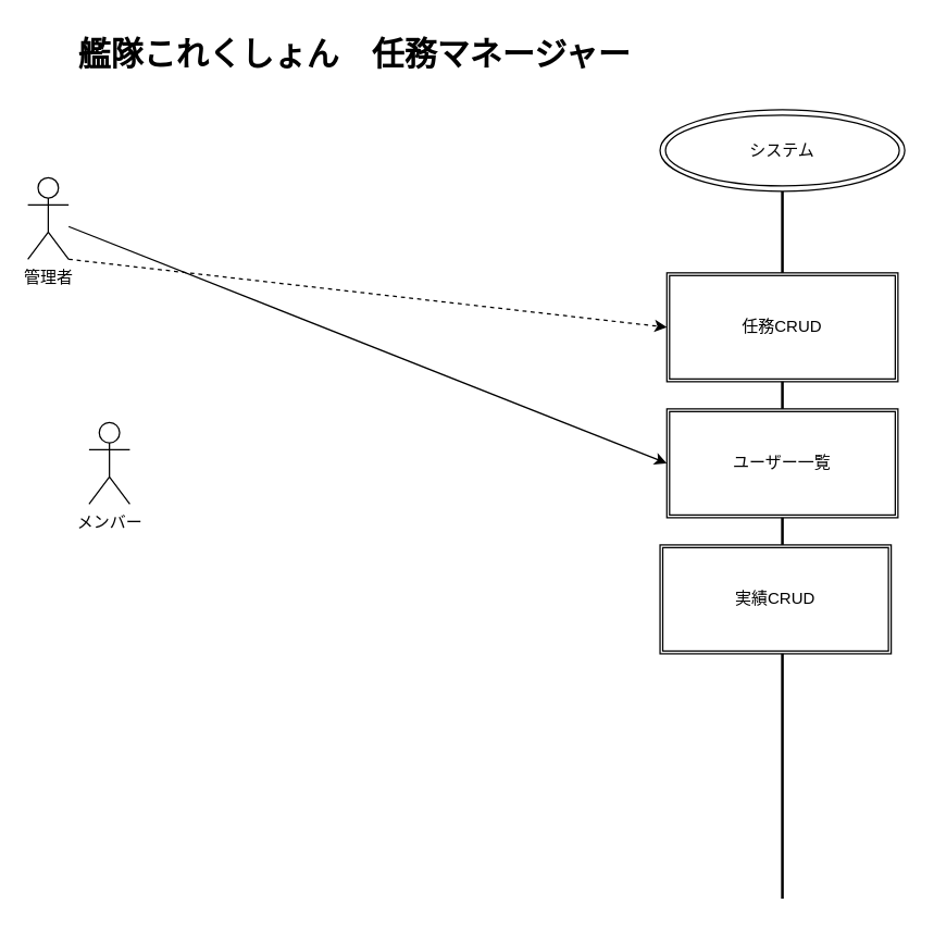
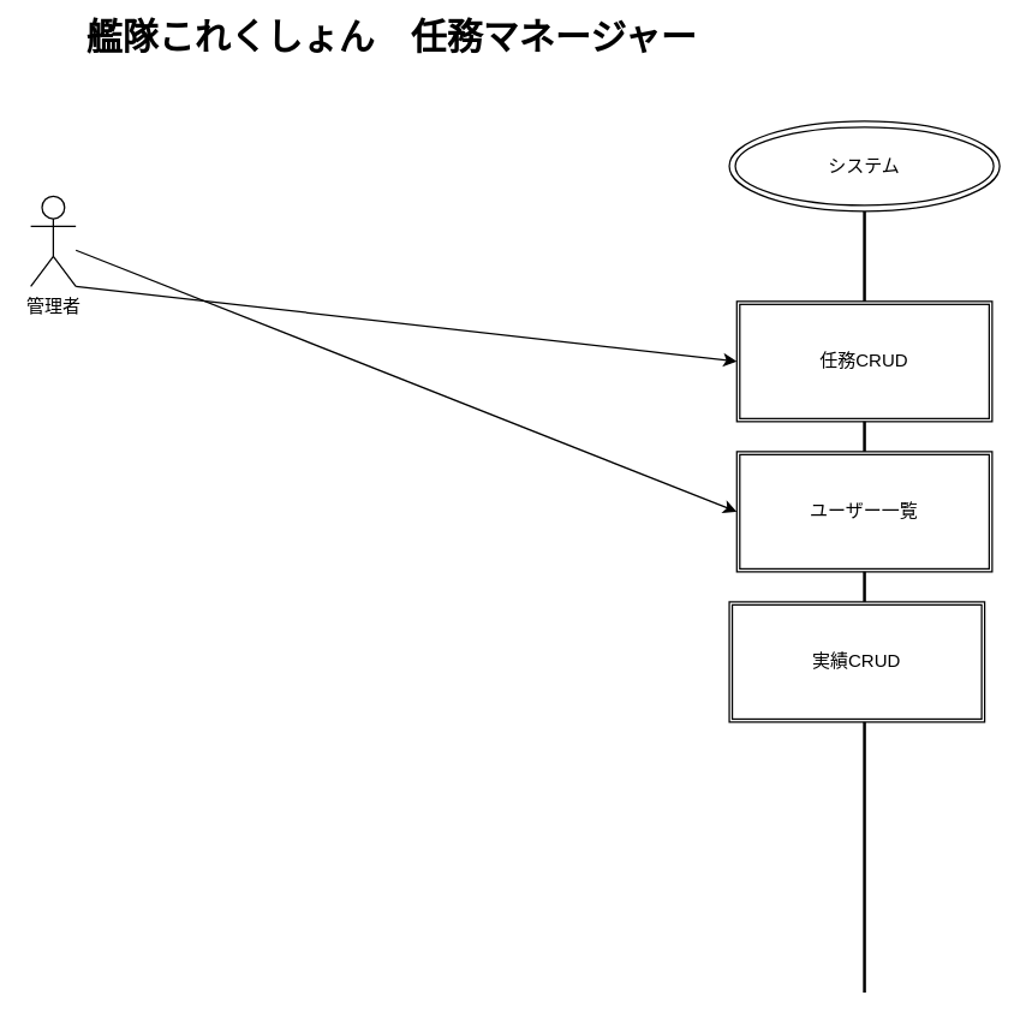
  <mxCell id="0" />
  <mxCell id="1" parent="0" />
  <mxCell id="2" value="" style="line;strokeWidth=2;direction=south;html=1;" vertex="1" parent="1"><mxGeometry x="570" y="140" width="10" height="520" as="geometry" /></mxCell>
- <mxCell id="3" value="艦隊これくしょん　任務マネージャー" style="text;strokeColor=none;fillColor=none;html=1;fontSize=24;fontStyle=1;verticalAlign=middle;align=center;" vertex="1" parent="1"><mxGeometry x="25" y="20" width="470" height="40" as="geometry" /></mxCell>
+ <mxCell id="3" value="艦隊これくしょん　任務マネージャー" style="text;strokeColor=none;fillColor=none;html=1;fontSize=24;fontStyle=1;verticalAlign=middle;align=center;" vertex="1" parent="1"><mxGeometry x="25" y="5" width="470" height="40" as="geometry" /></mxCell>
  <mxCell id="4" value="システム" style="ellipse;shape=doubleEllipse;whiteSpace=wrap;html=1;" vertex="1" parent="1"><mxGeometry x="485" y="80" width="180" height="60" as="geometry" /></mxCell>
  <mxCell id="5" value="任務CRUD" style="shape=ext;double=1;rounded=0;whiteSpace=wrap;html=1;" vertex="1" parent="1"><mxGeometry x="490" y="200" width="170" height="80" as="geometry" /></mxCell>
  <mxCell id="6" value="実績CRUD" style="shape=ext;double=1;rounded=0;whiteSpace=wrap;html=1;" vertex="1" parent="1"><mxGeometry x="485" y="400" width="170" height="80" as="geometry" /></mxCell>
- <mxCell id="7" style="edgeStyle=none;html=1;exitX=1;exitY=1;exitDx=0;exitDy=0;exitPerimeter=0;entryX=0;entryY=0.5;entryDx=0;entryDy=0;dashed=1;" edge="1" parent="1" source="8" target="5"><mxGeometry relative="1" as="geometry"><mxPoint x="125" y="350" as="targetPoint" /></mxGeometry></mxCell>
+ <mxCell id="7" style="edgeStyle=none;html=1;exitX=1;exitY=1;exitDx=0;exitDy=0;exitPerimeter=0;entryX=0;entryY=0.5;entryDx=0;entryDy=0;" edge="1" parent="1" source="8" target="5"><mxGeometry relative="1" as="geometry"><mxPoint x="125" y="350" as="targetPoint" /></mxGeometry></mxCell>
  <mxCell id="8" value="管理者" style="shape=umlActor;verticalLabelPosition=bottom;verticalAlign=top;html=1;outlineConnect=0;" vertex="1" parent="1"><mxGeometry x="20" y="130" width="30" height="60" as="geometry" /></mxCell>
- <mxCell id="9" value="メンバー" style="shape=umlActor;verticalLabelPosition=bottom;verticalAlign=top;html=1;outlineConnect=0;" vertex="1" parent="1"><mxGeometry x="65" y="310" width="30" height="60" as="geometry" /></mxCell>
  <mxCell id="10" value="ユーザー一覧" style="shape=ext;double=1;rounded=0;whiteSpace=wrap;html=1;" vertex="1" parent="1"><mxGeometry x="490" y="300" width="170" height="80" as="geometry" /></mxCell>
  <mxCell id="11" style="edgeStyle=none;html=1;entryX=0;entryY=0.5;entryDx=0;entryDy=0;" edge="1" parent="1" source="8" target="10"><mxGeometry relative="1" as="geometry"><mxPoint x="495" y="450" as="targetPoint" /><mxPoint x="115" y="250" as="sourcePoint" /></mxGeometry></mxCell>
